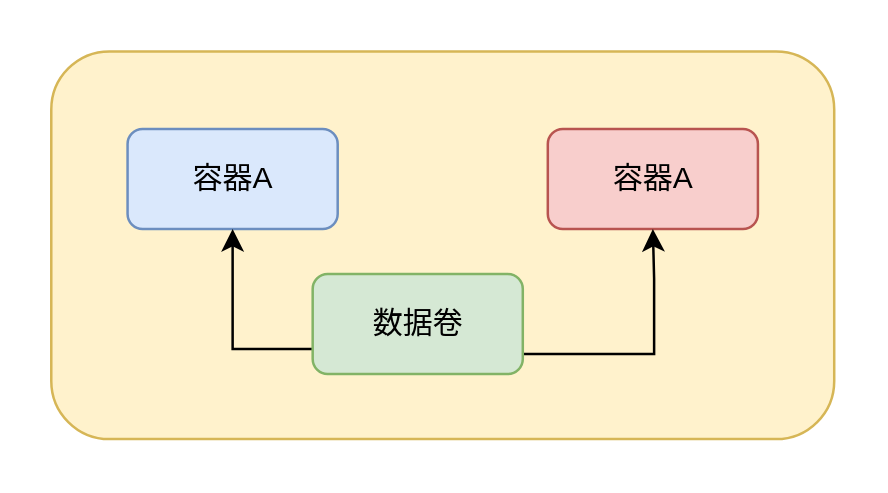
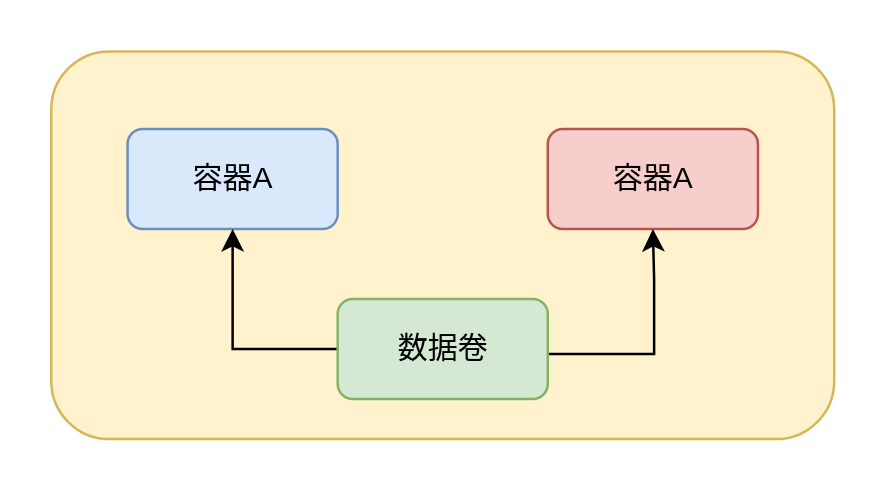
  <mxCell id="0" />
  <mxCell id="1" parent="0" />
  <mxCell id="2" value="" style="rounded=1;whiteSpace=wrap;html=1;fillColor=#fff2cc;strokeColor=#d6b656;" vertex="1" parent="1"><mxGeometry x="20" y="20" width="313" height="155" as="geometry" /></mxCell>
  <mxCell id="3" value="容器A" style="rounded=1;whiteSpace=wrap;html=1;fillColor=#dae8fc;strokeColor=#6c8ebf;" vertex="1" parent="1"><mxGeometry x="50.5" y="51" width="84" height="40" as="geometry" /></mxCell>
  <mxCell id="4" value="容器A" style="rounded=1;whiteSpace=wrap;html=1;fillColor=#f8cecc;strokeColor=#b85450;" vertex="1" parent="1"><mxGeometry x="218.5" y="51" width="84" height="40" as="geometry" /></mxCell>
  <mxCell id="5" style="edgeStyle=orthogonalEdgeStyle;rounded=0;orthogonalLoop=1;jettySize=auto;html=1;entryX=0.5;entryY=1;entryDx=0;entryDy=0;" edge="1" parent="1" source="7" target="4"><mxGeometry relative="1" as="geometry"><Array as="points"><mxPoint x="261" y="141" /><mxPoint x="261" y="111" /></Array></mxGeometry></mxCell>
  <mxCell id="6" style="edgeStyle=orthogonalEdgeStyle;rounded=0;orthogonalLoop=1;jettySize=auto;html=1;entryX=0.5;entryY=1;entryDx=0;entryDy=0;" edge="1" parent="1" source="7" target="3"><mxGeometry relative="1" as="geometry"><Array as="points"><mxPoint x="93" y="139" /></Array></mxGeometry></mxCell>
- <mxCell id="7" value="数据卷" style="rounded=1;whiteSpace=wrap;html=1;fillColor=#d5e8d4;strokeColor=#82b366;" vertex="1" parent="1"><mxGeometry x="124.5" y="109" width="84" height="40" as="geometry" /></mxCell>
+ <mxCell id="7" value="数据卷" style="rounded=1;whiteSpace=wrap;html=1;fillColor=#d5e8d4;strokeColor=#82b366;" vertex="1" parent="1"><mxGeometry x="134.5" y="119" width="84" height="40" as="geometry" /></mxCell>
